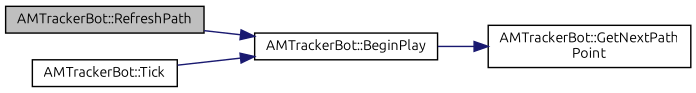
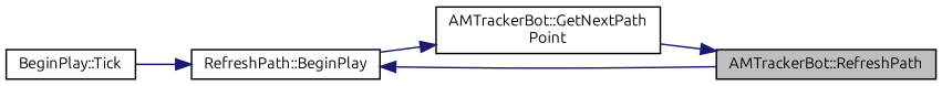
  digraph {
    fontname=Ubuntu
    rankdir=RL
    node [color=black fillcolor=white fontname=Ubuntu fontsize=10 shape=record style=filled]
    edge [color=midnightblue dir=back fontname=Ubuntu fontsize=10 labelfontname=Helvetica labelfontsize=10 style=solid]
    n1 [fillcolor=grey75 fontcolor=black height=0.2 label="AMTrackerBot::RefreshPath" width=0.4]
    n2 [height=0.2 label="AMTrackerBot::GetNextPath\lPoint" width=0.4]
-   n3 [height=0.2 label="AMTrackerBot::BeginPlay" width=0.4]
-   n4 [height=0.2 label="AMTrackerBot::Tick" width=0.4]
+   n3 [height=0.2 label="RefreshPath::BeginPlay" width=0.4]
+   n4 [height=0.2 label="BeginPlay::Tick" width=0.4]
+   n1 -> n2
    n2 -> n3
    n3 -> n1
    n3 -> n4
  }
